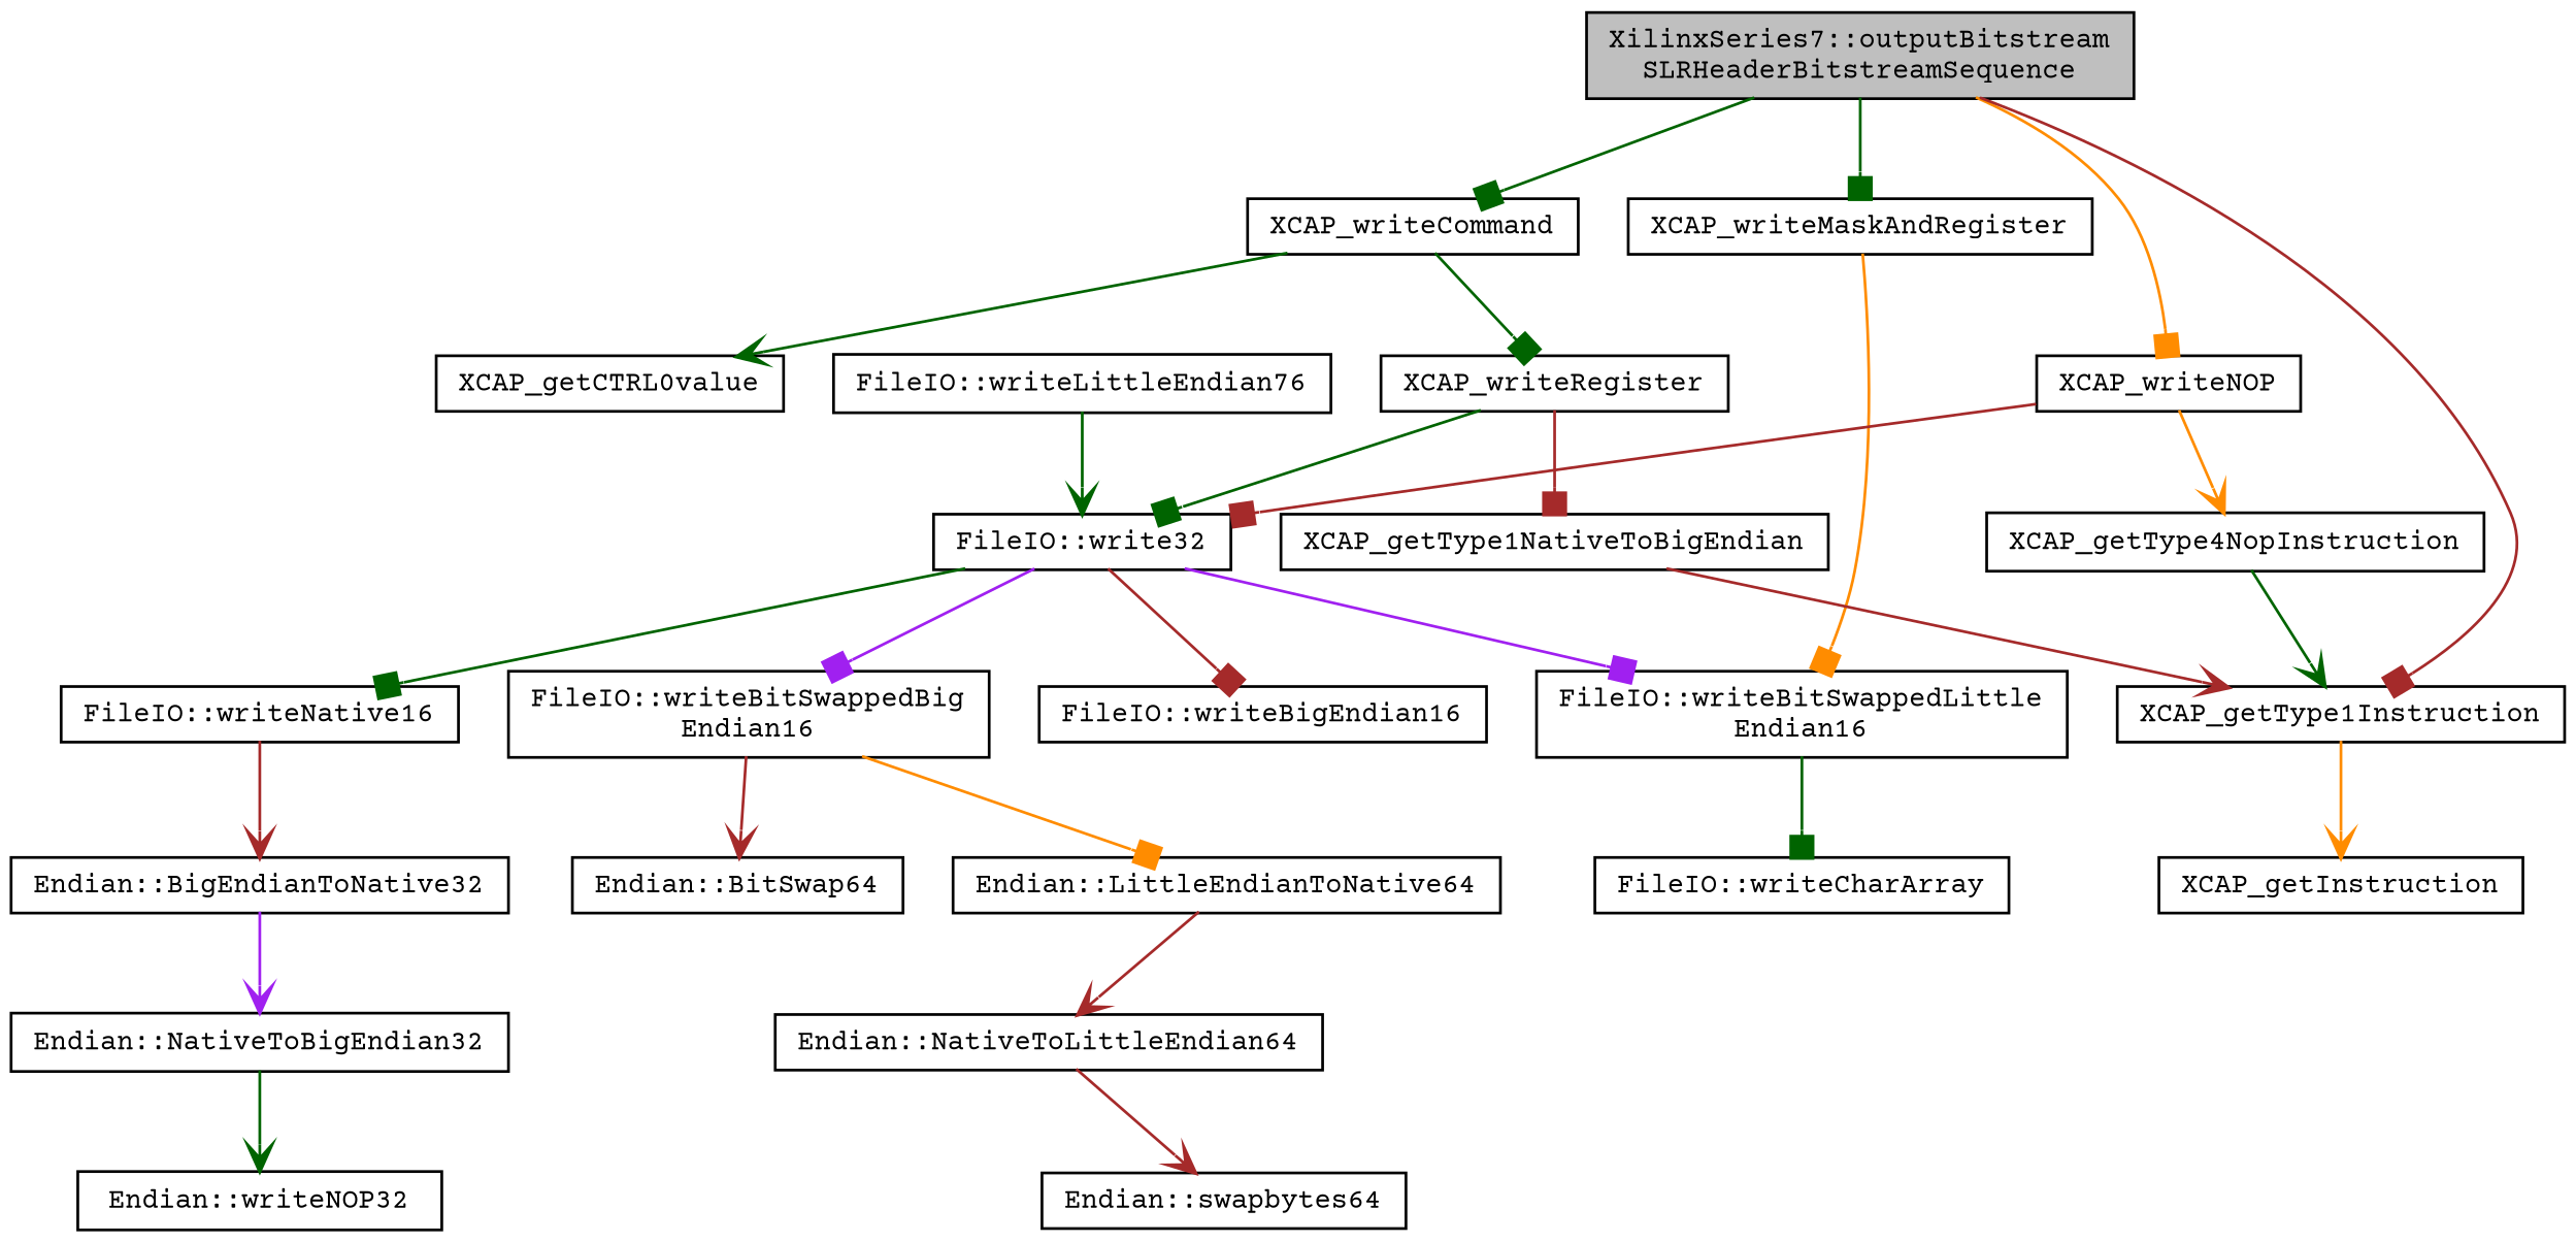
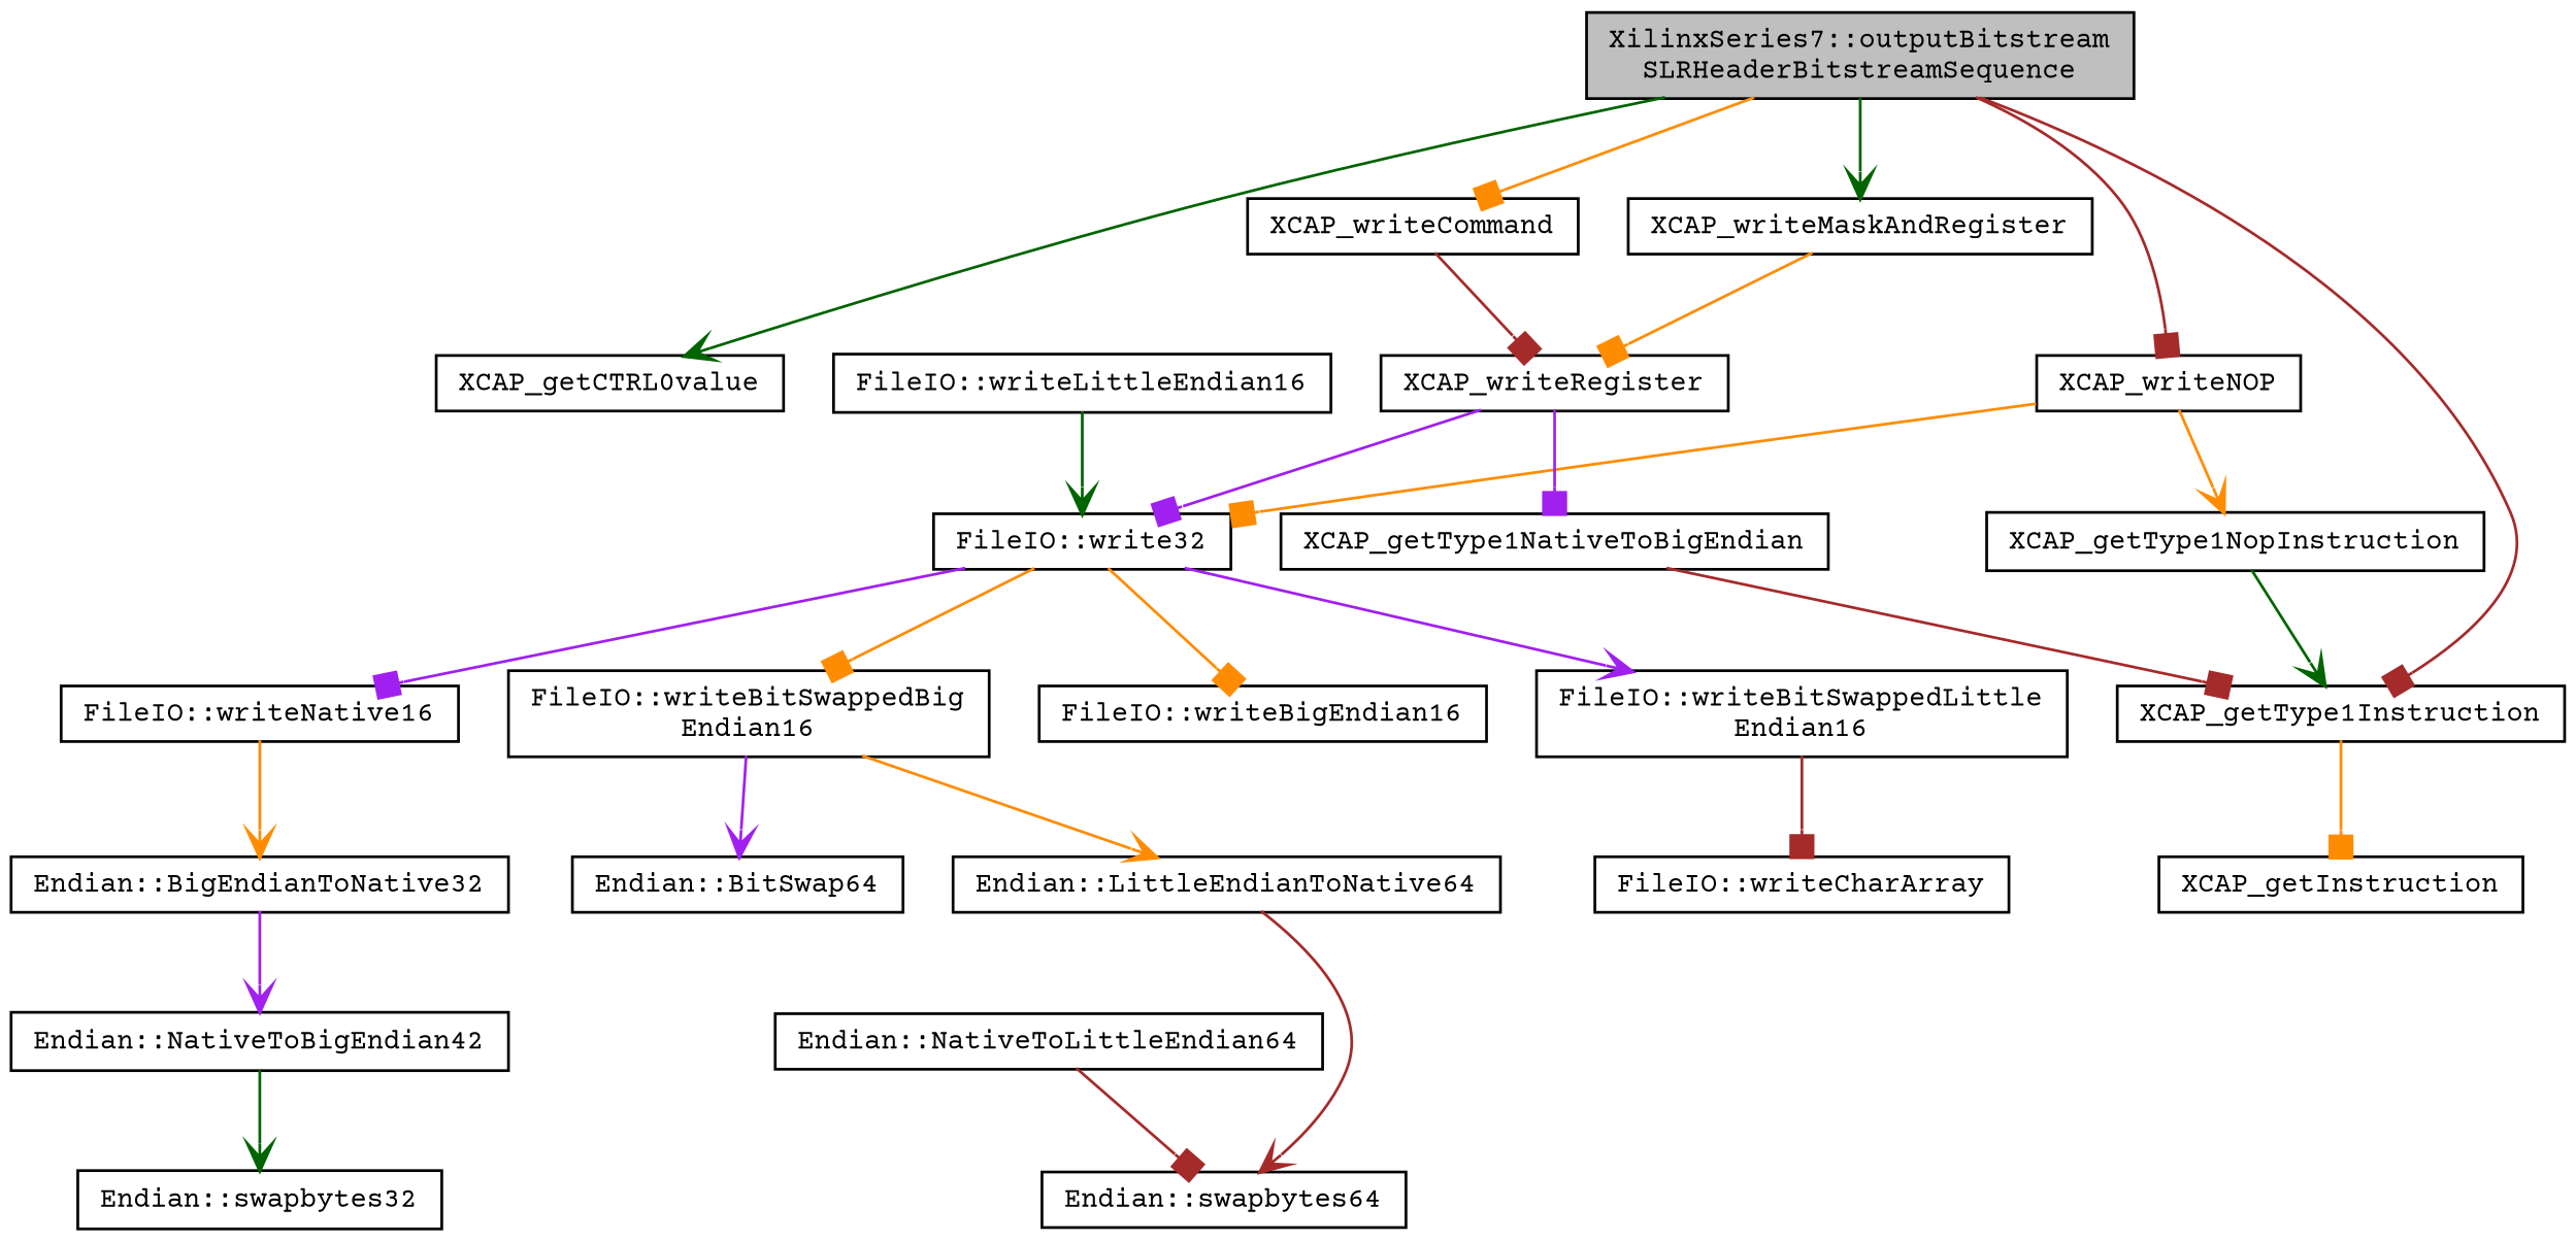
  digraph {
    fontname="Courier Prime"
    rankdir=TB
    node [color=black fillcolor=white fontname="Courier Prime" fontsize=10 shape=record style=filled]
    edge [arrowhead=vee color=darkgreen fontname="Courier Prime" fontsize=10 labelfontname=Helvetica labelfontsize=10 style=solid]
    n1 [fillcolor=grey75 fontcolor=black height=0.2 label="XilinxSeries7::outputBitstream\lSLRHeaderBitstreamSequence" width=0.4]
    n2 [height=0.2 label=XCAP_getCTRL0value width=0.4]
    n3 [height=0.2 label=XCAP_writeCommand width=0.4]
    n4 [height=0.2 label=XCAP_writeMaskAndRegister width=0.4]
    n5 [height=0.2 label=XCAP_writeNOP width=0.4]
    n6 [height=0.2 label=XCAP_getType1Instruction width=0.4]
    n7 [height=0.2 label=XCAP_writeRegister width=0.4]
    n8 [height=0.2 label="FileIO::write32" width=0.4]
    n9 [height=0.2 label=XCAP_getType1NativeToBigEndian width=0.4]
-   n10 [height=0.2 label=XCAP_getType4NopInstruction width=0.4]
+   n10 [height=0.2 label=XCAP_getType1NopInstruction width=0.4]
    n11 [height=0.2 label="FileIO::writeBigEndian16" width=0.4]
    n12 [height=0.2 label="FileIO::writeBitSwappedBig\lEndian16" width=0.4]
    n13 [height=0.2 label="FileIO::writeBitSwappedLittle\lEndian16" width=0.4]
    n14 [height=0.2 label="FileIO::writeNative16" width=0.4]
    n15 [height=0.2 label="Endian::BitSwap64" width=0.4]
    n16 [height=0.2 label="Endian::LittleEndianToNative64" width=0.4]
    n17 [height=0.2 label="FileIO::writeCharArray" width=0.4]
-   n18 [height=0.2 label="FileIO::writeLittleEndian76" width=0.4]
+   n18 [height=0.2 label="FileIO::writeLittleEndian16" width=0.4]
    n19 [height=0.2 label="Endian::BigEndianToNative32" width=0.4]
    n20 [height=0.2 label="Endian::NativeToLittleEndian64" width=0.4]
    n21 [height=0.2 label="Endian::swapbytes64" width=0.4]
-   n22 [height=0.2 label="Endian::NativeToBigEndian32" width=0.4]
-   n23 [height=0.2 label="Endian::writeNOP32" width=0.4]
+   n22 [height=0.2 label="Endian::NativeToBigEndian42" width=0.4]
+   n23 [height=0.2 label="Endian::swapbytes32" width=0.4]
    n24 [height=0.2 label=XCAP_getInstruction width=0.4]
-   n3 -> n2
-   n1 -> n3 [arrowhead=box]
-   n1 -> n4 [arrowhead=box]
-   n1 -> n5 [arrowhead=box color=darkorange]
+   n1 -> n2
+   n1 -> n3 [arrowhead=box color=darkorange]
+   n1 -> n4
+   n1 -> n5 [arrowhead=box color=brown]
    n1 -> n6 [arrowhead=box color=brown]
-   n3 -> n7 [arrowhead=box]
-   n4 -> n13 [arrowhead=box color=darkorange]
-   n5 -> n8 [arrowhead=box color=brown]
+   n3 -> n7 [arrowhead=box color=brown]
+   n4 -> n7 [arrowhead=box color=darkorange]
+   n5 -> n8 [arrowhead=box color=darkorange]
    n5 -> n10 [color=darkorange]
-   n6 -> n24 [color=darkorange]
-   n7 -> n8 [arrowhead=box]
-   n7 -> n9 [arrowhead=box color=brown]
-   n8 -> n11 [arrowhead=box color=brown]
-   n8 -> n12 [arrowhead=box color=purple]
-   n8 -> n13 [arrowhead=box color=purple]
-   n8 -> n14 [arrowhead=box]
-   n9 -> n6 [color=brown]
+   n6 -> n24 [arrowhead=box color=darkorange]
+   n7 -> n8 [arrowhead=box color=purple]
+   n7 -> n9 [arrowhead=box color=purple]
+   n8 -> n11 [arrowhead=box color=darkorange]
+   n8 -> n12 [arrowhead=box color=darkorange]
+   n8 -> n13 [color=purple]
+   n8 -> n14 [arrowhead=box color=purple]
+   n9 -> n6 [arrowhead=box color=brown]
    n10 -> n6
-   n12 -> n15 [color=brown]
-   n12 -> n16 [arrowhead=box color=darkorange]
-   n13 -> n17 [arrowhead=box]
-   n14 -> n19 [color=brown]
-   n16 -> n20 [color=brown]
+   n12 -> n15 [color=purple]
+   n12 -> n16 [color=darkorange]
+   n13 -> n17 [arrowhead=box color=brown]
+   n14 -> n19 [color=darkorange]
+   n16 -> n21 [color=brown]
    n18 -> n8
    n19 -> n22 [color=purple]
-   n20 -> n21 [color=brown]
+   n20 -> n21 [arrowhead=box color=brown]
    n22 -> n23
  }
